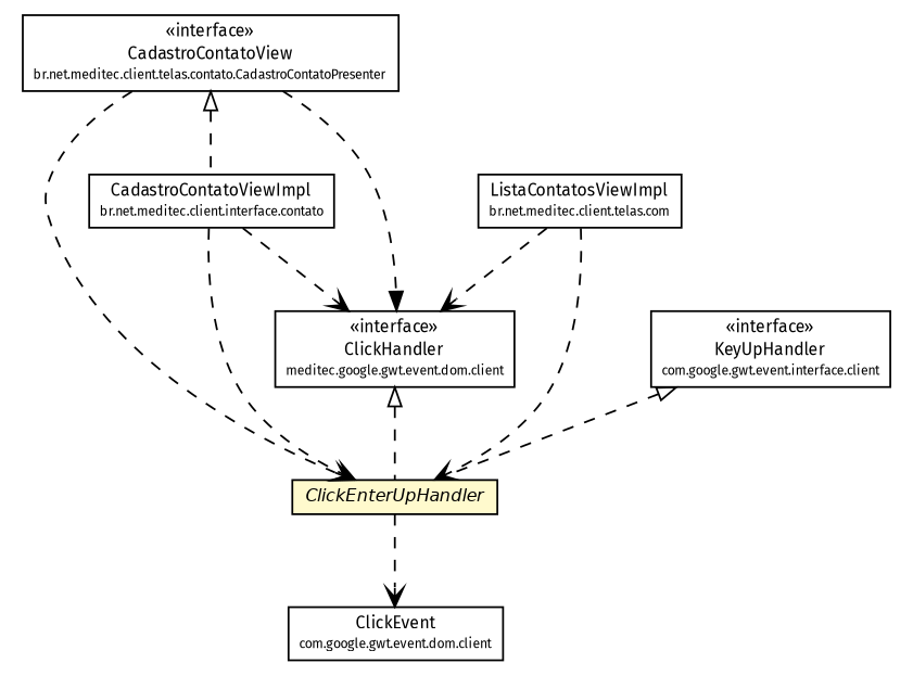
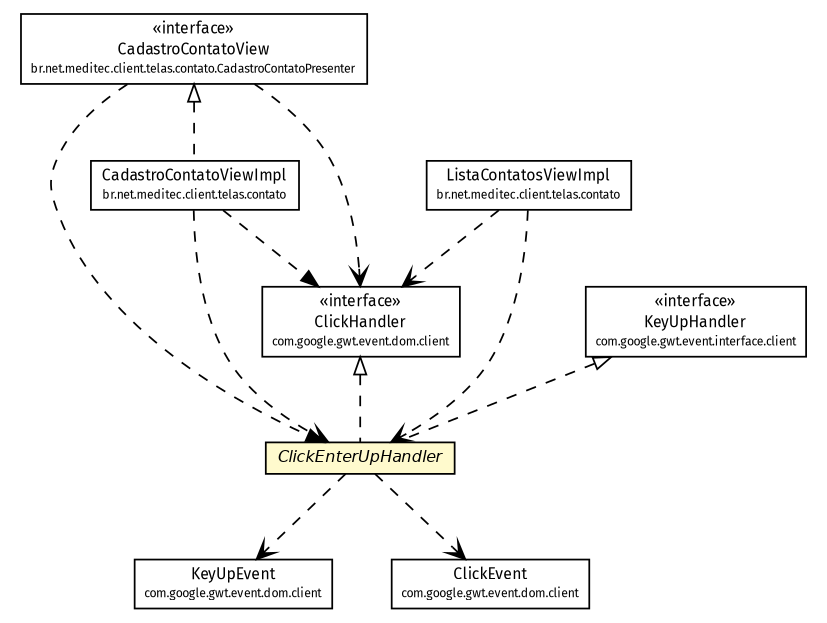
  digraph {
    fontname="Fira Sans"
    node [fontcolor=black fontname="Fira Sans" fontsize=9.0 shape=plaintext]
    edge [arrowhead=open color=black fontcolor=black fontname="Fira Sans" fontsize=10.0 headport=p labelfontname=Helvetica labelfontsize=10 style=dashed tailport=p]
    n1 [label=<<table border="0" cellborder="1" cellspacing="0" cellpadding="2" port="p" bgcolor="lemonChiffon" href="./ClickEnterUpHandler.html"> 		<tr><td><table border="0" cellspacing="0" cellpadding="1"> 			<tr><td><font face="Helvetica-Oblique"> ClickEnterUpHandler </font></td></tr> 		</table></td></tr> 		</table>>]
+   n2 [label=<<table border="0" cellborder="1" cellspacing="0" cellpadding="2" port="p" href="http://java.sun.com/j2se/1.4.2/docs/api/com/google/gwt/event/dom/client/KeyUpEvent.html"> 		<tr><td><table border="0" cellspacing="0" cellpadding="1"> 			<tr><td> KeyUpEvent </td></tr> 			<tr><td><font point-size="7.0"> com.google.gwt.event.dom.client </font></td></tr> 		</table></td></tr> 		</table>>]
    n3 [label=<<table border="0" cellborder="1" cellspacing="0" cellpadding="2" port="p" href="http://java.sun.com/j2se/1.4.2/docs/api/com/google/gwt/event/dom/client/ClickEvent.html"> 		<tr><td><table border="0" cellspacing="0" cellpadding="1"> 			<tr><td> ClickEvent </td></tr> 			<tr><td><font point-size="7.0"> com.google.gwt.event.dom.client </font></td></tr> 		</table></td></tr> 		</table>>]
    n4 [label=<<table border="0" cellborder="1" cellspacing="0" cellpadding="2" port="p" href="./contato/CadastroContatoPresenter.CadastroContatoView.html"> 		<tr><td><table border="0" cellspacing="0" cellpadding="1"> 			<tr><td> &laquo;interface&raquo; </td></tr> 			<tr><td> CadastroContatoView </td></tr> 			<tr><td><font point-size="7.0"> br.net.meditec.client.telas.contato.CadastroContatoPresenter </font></td></tr> 		</table></td></tr> 		</table>>]
-   n5 [label=<<table border="0" cellborder="1" cellspacing="0" cellpadding="2" port="p" href="./contato/CadastroContatoViewImpl.html"> 		<tr><td><table border="0" cellspacing="0" cellpadding="1"> 			<tr><td> CadastroContatoViewImpl </td></tr> 			<tr><td><font point-size="7.0"> br.net.meditec.client.interface.contato </font></td></tr> 		</table></td></tr> 		</table>>]
-   n6 [label=<<table border="0" cellborder="1" cellspacing="0" cellpadding="2" port="p" href="http://java.sun.com/j2se/1.4.2/docs/api/com/google/gwt/event/dom/client/ClickHandler.html"> 		<tr><td><table border="0" cellspacing="0" cellpadding="1"> 			<tr><td> &laquo;interface&raquo; </td></tr> 			<tr><td> ClickHandler </td></tr> 			<tr><td><font point-size="7.0"> meditec.google.gwt.event.dom.client </font></td></tr> 		</table></td></tr> 		</table>>]
-   n7 [label=<<table border="0" cellborder="1" cellspacing="0" cellpadding="2" port="p" href="./contato/ListaContatosViewImpl.html"> 		<tr><td><table border="0" cellspacing="0" cellpadding="1"> 			<tr><td> ListaContatosViewImpl </td></tr> 			<tr><td><font point-size="7.0"> br.net.meditec.client.telas.com </font></td></tr> 		</table></td></tr> 		</table>>]
+   n5 [label=<<table border="0" cellborder="1" cellspacing="0" cellpadding="2" port="p" href="./contato/CadastroContatoViewImpl.html"> 		<tr><td><table border="0" cellspacing="0" cellpadding="1"> 			<tr><td> CadastroContatoViewImpl </td></tr> 			<tr><td><font point-size="7.0"> br.net.meditec.client.telas.contato </font></td></tr> 		</table></td></tr> 		</table>>]
+   n6 [label=<<table border="0" cellborder="1" cellspacing="0" cellpadding="2" port="p" href="http://java.sun.com/j2se/1.4.2/docs/api/com/google/gwt/event/dom/client/ClickHandler.html"> 		<tr><td><table border="0" cellspacing="0" cellpadding="1"> 			<tr><td> &laquo;interface&raquo; </td></tr> 			<tr><td> ClickHandler </td></tr> 			<tr><td><font point-size="7.0"> com.google.gwt.event.dom.client </font></td></tr> 		</table></td></tr> 		</table>>]
+   n7 [label=<<table border="0" cellborder="1" cellspacing="0" cellpadding="2" port="p" href="./contato/ListaContatosViewImpl.html"> 		<tr><td><table border="0" cellspacing="0" cellpadding="1"> 			<tr><td> ListaContatosViewImpl </td></tr> 			<tr><td><font point-size="7.0"> br.net.meditec.client.telas.contato </font></td></tr> 		</table></td></tr> 		</table>>]
    n8 [label=<<table border="0" cellborder="1" cellspacing="0" cellpadding="2" port="p" href="http://java.sun.com/j2se/1.4.2/docs/api/com/google/gwt/event/dom/client/KeyUpHandler.html"> 		<tr><td><table border="0" cellspacing="0" cellpadding="1"> 			<tr><td> &laquo;interface&raquo; </td></tr> 			<tr><td> KeyUpHandler </td></tr> 			<tr><td><font point-size="7.0"> com.google.gwt.event.interface.client </font></td></tr> 		</table></td></tr> 		</table>>]
+   n1 -> n2
    n1 -> n3
-   n4 -> n1
+   n4 -> n1 [arrowhead=normal]
    n4 -> n5 [arrowtail=empty dir=back fontsize=10 arrowhead="" color="" fontcolor=""]
-   n4 -> n6 [arrowhead=normal]
+   n4 -> n6
    n5 -> n1
-   n5 -> n6
+   n5 -> n6 [arrowhead=normal]
    n6 -> n1 [arrowtail=empty dir=back fontsize=10 arrowhead="" color="" fontcolor=""]
    n7 -> n1
    n7 -> n6
    n8 -> n1 [arrowtail=empty dir=back fontsize=10 arrowhead="" color="" fontcolor=""]
  }
